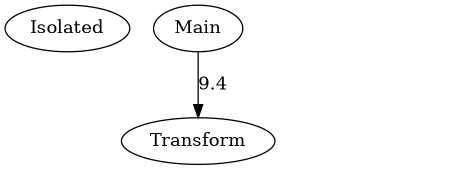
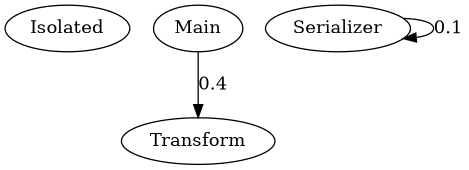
  digraph {
    Isolated
    Main
    Transform
-   Main -> Transform [label=9.4 weight=0.4]
+   Serializer
+   Main -> Transform [label=0.4 weight=0.4]
+   Serializer -> Serializer [label=0.1 weight=0.1]
  }
